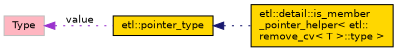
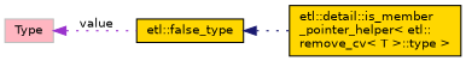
  digraph {
    rankdir=LR
    node [color=black fillcolor=gold fontname=Helvetica fontsize=10 shape=record style=filled]
    edge [dir=back fontname=Helvetica fontsize=10 labelfontname=Helvetica labelfontsize=10 style=dotted]
    n1 [height=0.2 label="etl::detail::is_member\l_pointer_helper\< etl::\lremove_cv\< T \>::type \>" width=0.4]
-   n2 [height=0.2 label="etl::pointer_type" width=0.4]
+   n2 [height=0.2 label="etl::false_type" width=0.4]
    n3 [color=grey75 fillcolor=lightpink height=0.2 label=Type width=0.4]
    n2 -> n1 [color=midnightblue]
    n3 -> n2 [color=darkorchid3 label=" value"]
  }
